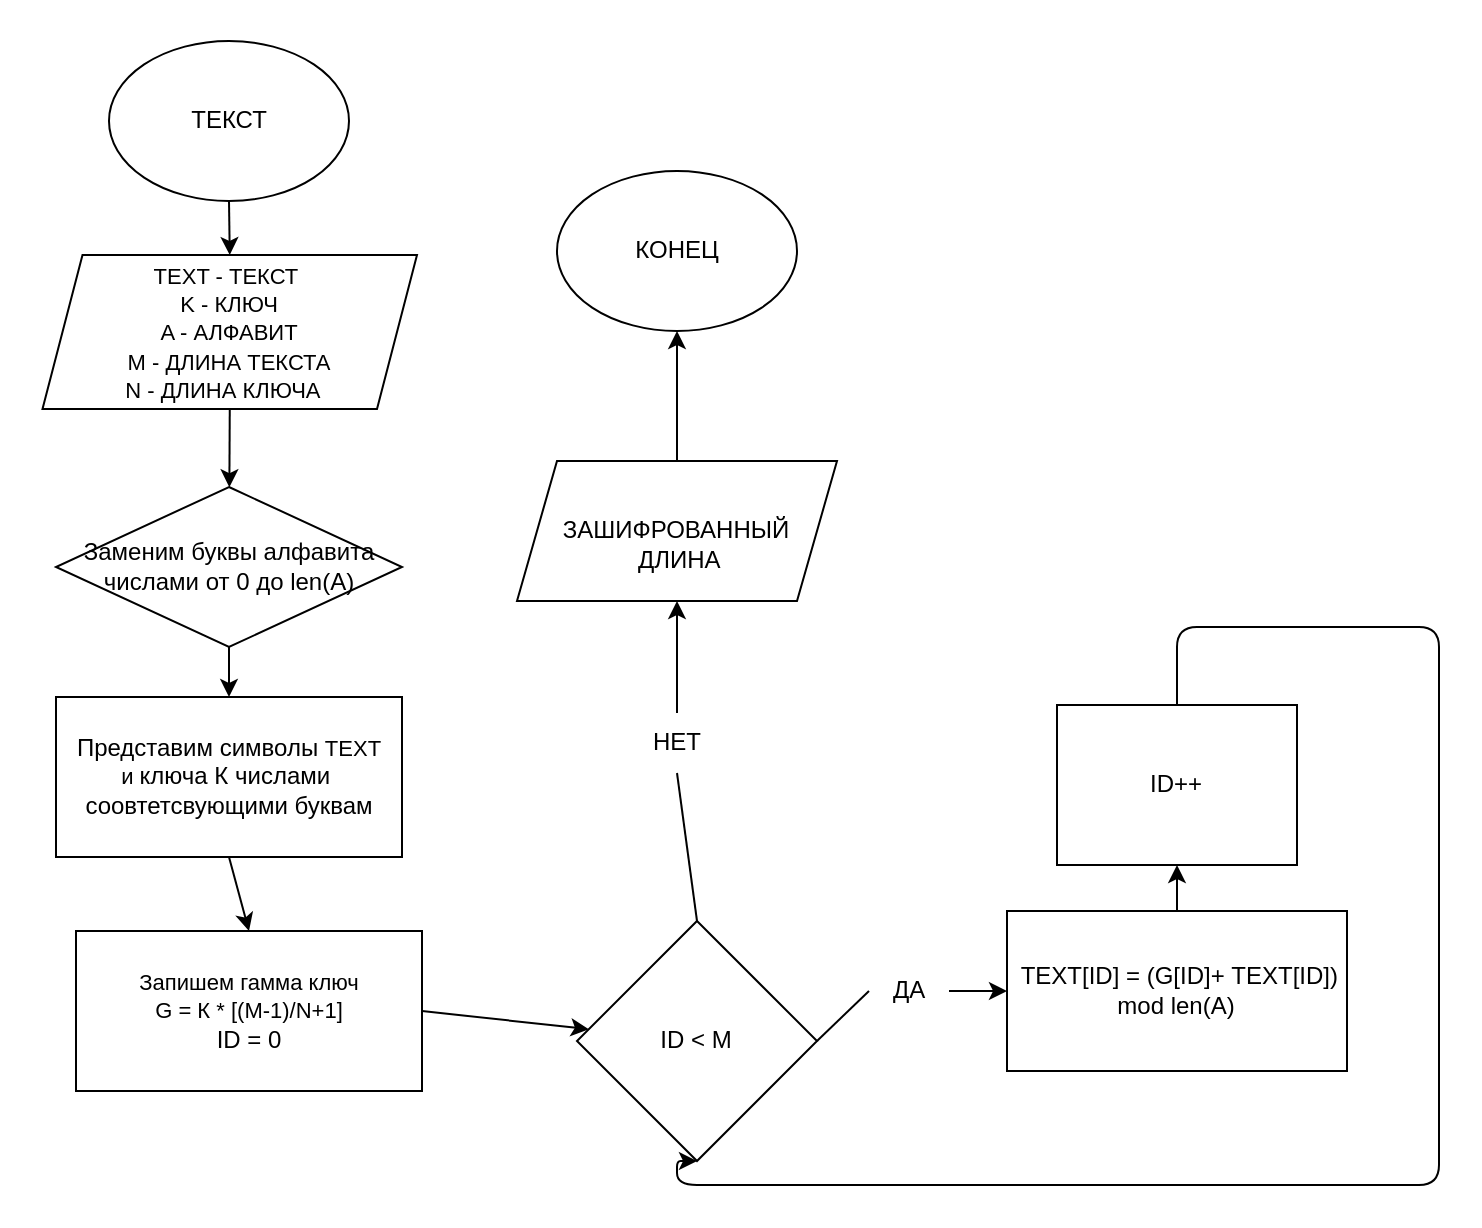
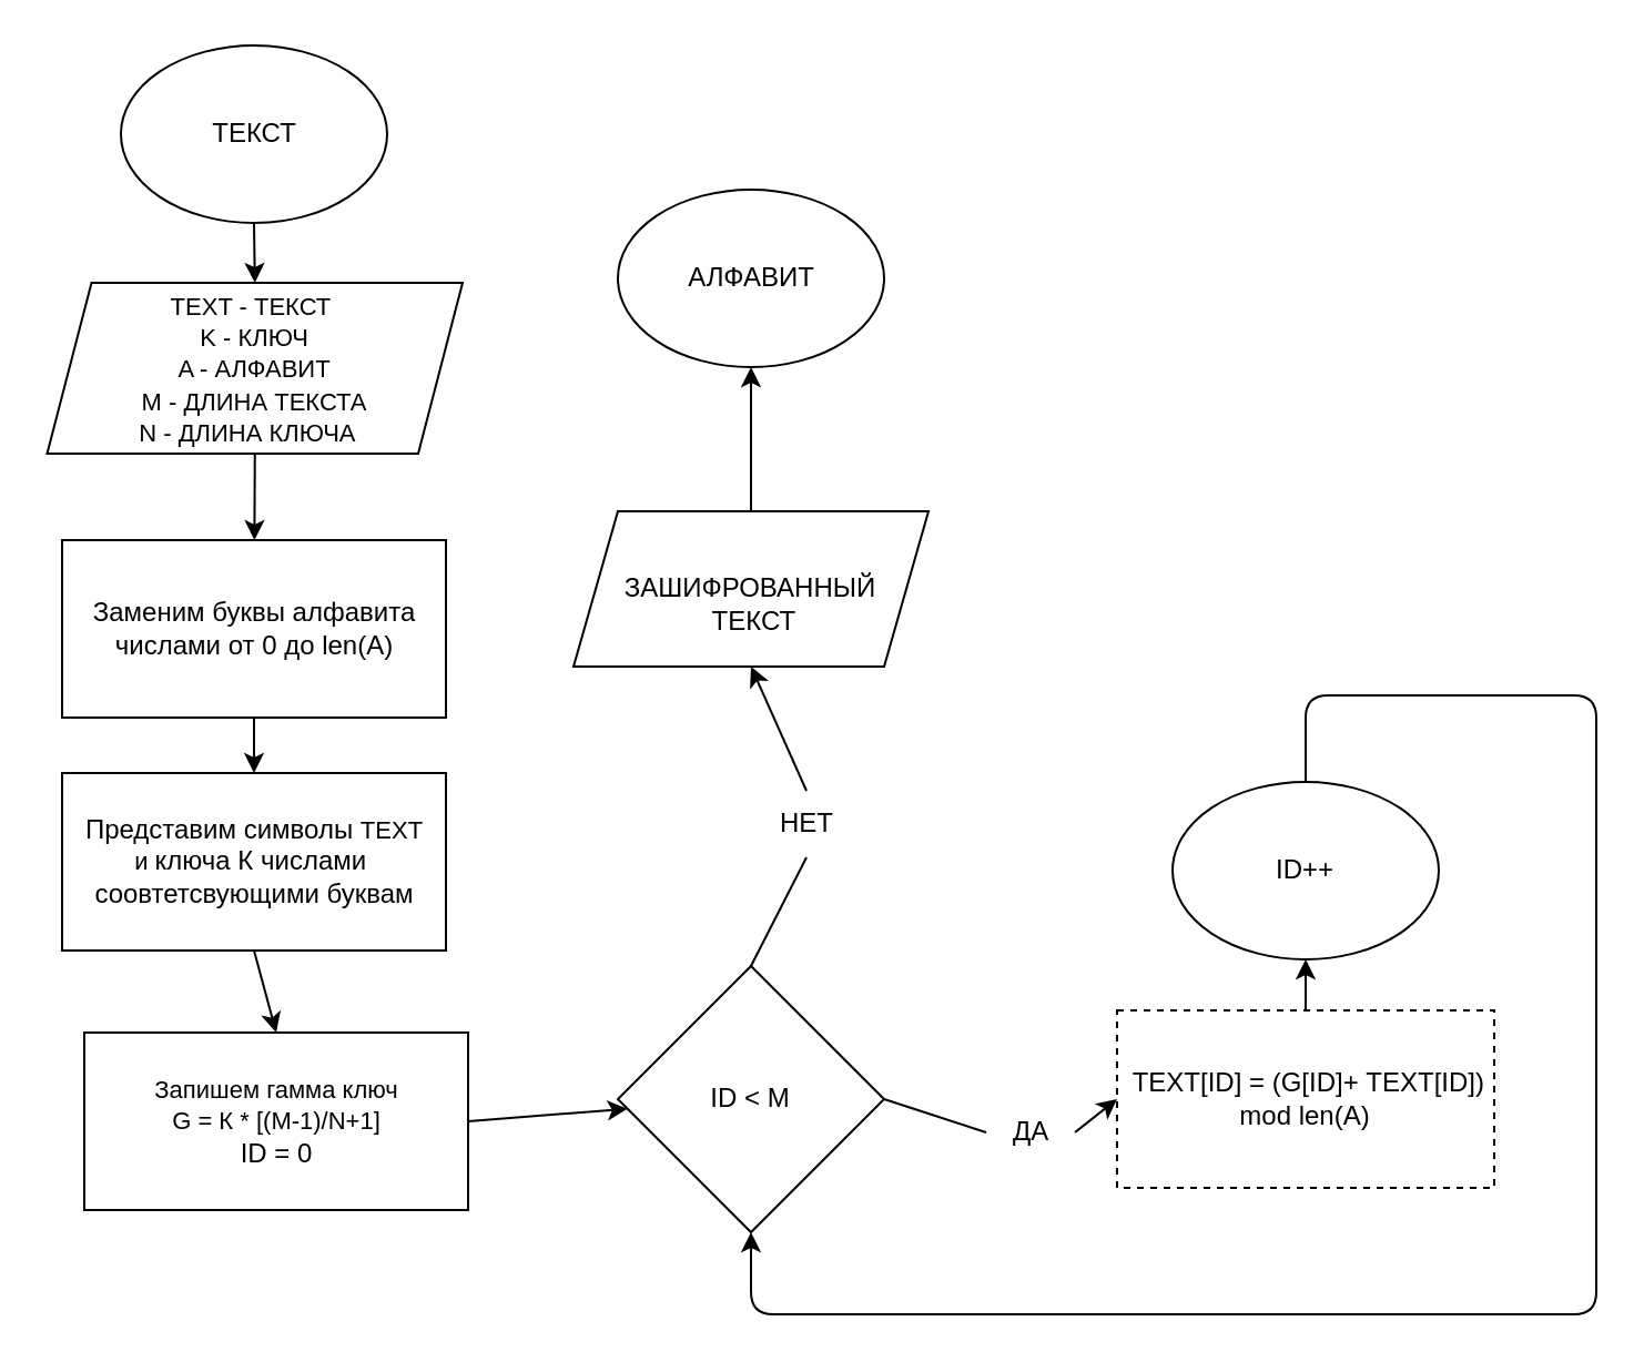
  <mxCell id="0" />
  <mxCell id="1" parent="0" />
  <mxCell id="2" value="" style="ellipse;whiteSpace=wrap;html=1;fillColor=none;strokeColor=#000000;fontColor=#000000;" parent="1" vertex="1"><mxGeometry x="278" y="85" width="120" height="80" as="geometry" /></mxCell>
  <mxCell id="3" style="edgeStyle=none;html=1;exitX=0.5;exitY=0;exitDx=0;exitDy=0;entryX=0.5;entryY=1;entryDx=0;entryDy=0;strokeColor=#000000;fontColor=#000000;" parent="1" source="4" target="9" edge="1"><mxGeometry relative="1" as="geometry" /></mxCell>
- <mxCell id="4" value="&amp;nbsp;TEXT[ID] = (G[ID]+&amp;nbsp;TEXT[ID]) mod len(A)" style="rounded=0;whiteSpace=wrap;html=1;fillColor=none;strokeColor=#000000;fontColor=#000000;" parent="1" vertex="1"><mxGeometry x="503" y="455" width="170" height="80" as="geometry" /></mxCell>
- <mxCell id="5" value="КОНЕЦ" style="text;html=1;align=center;verticalAlign=middle;resizable=0;points=[];autosize=1;strokeColor=none;fillColor=none;fontColor=#000000;" parent="1" vertex="1"><mxGeometry x="303" y="110" width="70" height="30" as="geometry" /></mxCell>
+ <mxCell id="4" value="&amp;nbsp;TEXT[ID] = (G[ID]+&amp;nbsp;TEXT[ID]) mod len(A)" style="rounded=0;whiteSpace=wrap;html=1;fillColor=none;strokeColor=#000000;fontColor=#000000;dashed=1;" parent="1" vertex="1"><mxGeometry x="503" y="455" width="170" height="80" as="geometry" /></mxCell>
+ <mxCell id="5" value="АЛФАВИТ" style="text;html=1;align=center;verticalAlign=middle;resizable=0;points=[];autosize=1;strokeColor=none;fillColor=none;fontColor=#000000;" parent="1" vertex="1"><mxGeometry x="303" y="110" width="70" height="30" as="geometry" /></mxCell>
  <mxCell id="6" style="edgeStyle=none;html=1;exitX=0.5;exitY=0;exitDx=0;exitDy=0;entryX=0.5;entryY=1;entryDx=0;entryDy=0;fontSize=9;strokeColor=#000000;fontColor=#000000;" parent="1" source="7" target="2" edge="1"><mxGeometry relative="1" as="geometry" /></mxCell>
- <mxCell id="7" value="&lt;br&gt;&lt;span style=&quot;font-family: Helvetica; font-size: 12px; font-style: normal; font-variant-ligatures: normal; font-variant-caps: normal; font-weight: 400; letter-spacing: normal; orphans: 2; text-align: center; text-indent: 0px; text-transform: none; widows: 2; word-spacing: 0px; -webkit-text-stroke-width: 0px; text-decoration-thickness: initial; text-decoration-style: initial; text-decoration-color: initial; float: none; display: inline !important;&quot;&gt;ЗАШИФРОВАННЫЙ&lt;br&gt;&amp;nbsp;ДЛИНА&lt;/span&gt;" style="shape=parallelogram;perimeter=parallelogramPerimeter;whiteSpace=wrap;html=1;fixedSize=1;fillColor=none;strokeColor=#000000;fontColor=#000000;" parent="1" vertex="1"><mxGeometry x="258" y="230" width="160" height="70" as="geometry" /></mxCell>
+ <mxCell id="7" value="&lt;br&gt;&lt;span style=&quot;font-family: Helvetica; font-size: 12px; font-style: normal; font-variant-ligatures: normal; font-variant-caps: normal; font-weight: 400; letter-spacing: normal; orphans: 2; text-align: center; text-indent: 0px; text-transform: none; widows: 2; word-spacing: 0px; -webkit-text-stroke-width: 0px; text-decoration-thickness: initial; text-decoration-style: initial; text-decoration-color: initial; float: none; display: inline !important;&quot;&gt;ЗАШИФРОВАННЫЙ&lt;br&gt;&amp;nbsp;ТЕКСТ&lt;/span&gt;" style="shape=parallelogram;perimeter=parallelogramPerimeter;whiteSpace=wrap;html=1;fixedSize=1;fillColor=none;strokeColor=#000000;fontColor=#000000;" parent="1" vertex="1"><mxGeometry x="258" y="230" width="160" height="70" as="geometry" /></mxCell>
  <mxCell id="8" style="edgeStyle=orthogonalEdgeStyle;html=1;exitX=0.5;exitY=0;exitDx=0;exitDy=0;entryX=0.5;entryY=1;entryDx=0;entryDy=0;strokeColor=#000000;fontSize=12;" edge="1" parent="1" source="9" target="12"><mxGeometry relative="1" as="geometry"><Array as="points"><mxPoint x="588" y="313" /><mxPoint x="719" y="313" /><mxPoint x="719" y="592" /><mxPoint x="338" y="592" /></Array></mxGeometry></mxCell>
- <mxCell id="9" value="ID++" style="rounded=0;whiteSpace=wrap;html=1;fillColor=none;strokeColor=#000000;fontColor=#000000;" parent="1" vertex="1"><mxGeometry x="528" y="352" width="120" height="80" as="geometry" /></mxCell>
+ <mxCell id="9" value="ID++" style="ellipse;whiteSpace=wrap;html=1;fillColor=none;strokeColor=#000000;fontColor=#000000;" parent="1" vertex="1"><mxGeometry x="528" y="352" width="120" height="80" as="geometry" /></mxCell>
  <mxCell id="10" style="edgeStyle=none;html=1;exitX=0.5;exitY=0;exitDx=0;exitDy=0;entryX=0.5;entryY=1;entryDx=0;entryDy=0;strokeColor=#000000;fontColor=#000000;startArrow=none;" parent="1" source="14" target="7" edge="1"><mxGeometry relative="1" as="geometry" /></mxCell>
  <mxCell id="11" style="edgeStyle=none;html=1;exitX=1;exitY=0.5;exitDx=0;exitDy=0;entryX=0;entryY=0.5;entryDx=0;entryDy=0;strokeColor=#000000;fontColor=#000000;startArrow=none;" parent="1" source="16" target="4" edge="1"><mxGeometry relative="1" as="geometry" /></mxCell>
- <mxCell id="12" value="&lt;font color=&quot;#000000&quot;&gt;ID &amp;lt; M&lt;/font&gt;" style="rhombus;whiteSpace=wrap;html=1;fillColor=none;strokeColor=#000000;" parent="1" vertex="1"><mxGeometry x="288" y="460" width="120" height="120" as="geometry" /></mxCell>
+ <mxCell id="12" value="&lt;font color=&quot;#000000&quot;&gt;ID &amp;lt; M&lt;/font&gt;" style="rhombus;whiteSpace=wrap;html=1;fillColor=none;strokeColor=#000000;" parent="1" vertex="1"><mxGeometry x="278" y="435" width="120" height="120" as="geometry" /></mxCell>
  <mxCell id="13" value="" style="edgeStyle=none;html=1;exitX=0.5;exitY=0;exitDx=0;exitDy=0;entryX=0.5;entryY=1;entryDx=0;entryDy=0;strokeColor=#000000;fontColor=#000000;endArrow=none;" parent="1" source="12" target="14" edge="1"><mxGeometry relative="1" as="geometry"><mxPoint x="371" y="332" as="sourcePoint" /><mxPoint x="371" y="282" as="targetPoint" /></mxGeometry></mxCell>
- <mxCell id="14" value="НЕТ" style="text;html=1;align=center;verticalAlign=middle;resizable=0;points=[];autosize=1;strokeColor=none;fillColor=none;fontColor=#000000;" parent="1" vertex="1"><mxGeometry x="313" y="356" width="50" height="30" as="geometry" /></mxCell>
+ <mxCell id="14" value="НЕТ" style="text;html=1;align=center;verticalAlign=middle;resizable=0;points=[];autosize=1;strokeColor=none;fillColor=none;fontColor=#000000;" parent="1" vertex="1"><mxGeometry x="338" y="356" width="50" height="30" as="geometry" /></mxCell>
  <mxCell id="15" value="" style="edgeStyle=none;html=1;exitX=1;exitY=0.5;exitDx=0;exitDy=0;entryX=0;entryY=0.5;entryDx=0;entryDy=0;strokeColor=#000000;fontColor=#000000;endArrow=none;" parent="1" source="12" target="16" edge="1"><mxGeometry relative="1" as="geometry"><mxPoint x="431" y="392" as="sourcePoint" /><mxPoint x="481" y="392" as="targetPoint" /></mxGeometry></mxCell>
- <mxCell id="16" value="ДА" style="text;html=1;align=center;verticalAlign=middle;resizable=0;points=[];autosize=1;strokeColor=none;fillColor=none;fontColor=#000000;" parent="1" vertex="1"><mxGeometry x="434" y="480" width="40" height="30" as="geometry" /></mxCell>
+ <mxCell id="16" value="ДА" style="text;html=1;align=center;verticalAlign=middle;resizable=0;points=[];autosize=1;strokeColor=none;fillColor=none;fontColor=#000000;" parent="1" vertex="1"><mxGeometry x="444" y="495" width="40" height="30" as="geometry" /></mxCell>
  <mxCell id="17" style="edgeStyle=none;html=1;exitX=0.5;exitY=1;exitDx=0;exitDy=0;entryX=0.5;entryY=0;entryDx=0;entryDy=0;strokeColor=#000000;fontColor=#000000;" edge="1" parent="1" source="18" target="20"><mxGeometry relative="1" as="geometry" /></mxCell>
  <mxCell id="18" value="" style="ellipse;whiteSpace=wrap;html=1;fillColor=none;strokeColor=#000000;fontColor=#000000;" vertex="1" parent="1"><mxGeometry x="54" y="20" width="120" height="80" as="geometry" /></mxCell>
  <mxCell id="19" style="edgeStyle=none;html=1;exitX=0.5;exitY=1;exitDx=0;exitDy=0;fontSize=12;strokeColor=#000000;" edge="1" parent="1" source="20" target="23"><mxGeometry relative="1" as="geometry" /></mxCell>
  <mxCell id="20" value="&lt;font style=&quot;font-size: 11px;&quot;&gt;TEXT - ТЕКСТ&amp;nbsp;&lt;br&gt;K - КЛЮЧ&lt;br style=&quot;&quot;&gt;A - АЛФАВИТ&lt;br&gt;M - ДЛИНА ТЕКСТА&lt;br&gt;N - ДЛИНА КЛЮЧА &amp;nbsp;&lt;br&gt;&lt;/font&gt;" style="shape=parallelogram;perimeter=parallelogramPerimeter;whiteSpace=wrap;html=1;fixedSize=1;fillColor=none;strokeColor=#000000;fontColor=#000000;" vertex="1" parent="1"><mxGeometry x="20.75" y="127" width="187.25" height="77" as="geometry" /></mxCell>
  <mxCell id="21" value="ТЕКСТ" style="text;html=1;align=center;verticalAlign=middle;resizable=0;points=[];autosize=1;strokeColor=none;fillColor=none;fontColor=#000000;" vertex="1" parent="1"><mxGeometry x="79" y="45" width="70" height="30" as="geometry" /></mxCell>
  <mxCell id="22" style="edgeStyle=none;html=1;exitX=0.5;exitY=1;exitDx=0;exitDy=0;entryX=0.5;entryY=0;entryDx=0;entryDy=0;strokeColor=#000000;fontSize=11;" edge="1" parent="1" source="23" target="25"><mxGeometry relative="1" as="geometry" /></mxCell>
- <mxCell id="23" value="Заменим буквы алфавита числами от 0 до len(A)&lt;span style=&quot;font-size: 11px;&quot;&gt;&lt;br&gt;&lt;/span&gt;" style="rhombus;whiteSpace=wrap;html=1;fillColor=none;strokeColor=#000000;fontColor=#000000;" vertex="1" parent="1"><mxGeometry x="27.5" y="243" width="173" height="80" as="geometry" /></mxCell>
+ <mxCell id="23" value="Заменим буквы алфавита числами от 0 до len(A)&lt;span style=&quot;font-size: 11px;&quot;&gt;&lt;br&gt;&lt;/span&gt;" style="rounded=0;whiteSpace=wrap;html=1;fillColor=none;strokeColor=#000000;fontColor=#000000;" vertex="1" parent="1"><mxGeometry x="27.5" y="243" width="173" height="80" as="geometry" /></mxCell>
  <mxCell id="24" style="edgeStyle=none;html=1;exitX=0.5;exitY=1;exitDx=0;exitDy=0;entryX=0.5;entryY=0;entryDx=0;entryDy=0;strokeColor=#000000;fontSize=11;" edge="1" parent="1" source="25" target="27"><mxGeometry relative="1" as="geometry" /></mxCell>
  <mxCell id="25" value="Представим символы&amp;nbsp;&lt;span style=&quot;font-size: 11px;&quot;&gt;TEXT и&amp;nbsp;&lt;/span&gt;ключа К числами&amp;nbsp; соовтетсвующими буквам" style="rounded=0;whiteSpace=wrap;html=1;fillColor=none;strokeColor=#000000;fontColor=#000000;" vertex="1" parent="1"><mxGeometry x="27.5" y="348" width="173" height="80" as="geometry" /></mxCell>
  <mxCell id="26" style="edgeStyle=none;html=1;exitX=1;exitY=0.5;exitDx=0;exitDy=0;strokeColor=#000000;fontSize=11;" edge="1" parent="1" source="27" target="12"><mxGeometry relative="1" as="geometry" /></mxCell>
  <mxCell id="27" value="&lt;span style=&quot;font-size: 11px;&quot;&gt;Запишем гамма ключ&lt;br&gt;G = К * [(M-1)/N+1]&lt;br&gt;&lt;/span&gt;ID = 0" style="rounded=0;whiteSpace=wrap;html=1;fillColor=none;strokeColor=#000000;fontColor=#000000;" vertex="1" parent="1"><mxGeometry x="37.5" y="465" width="173" height="80" as="geometry" /></mxCell>
